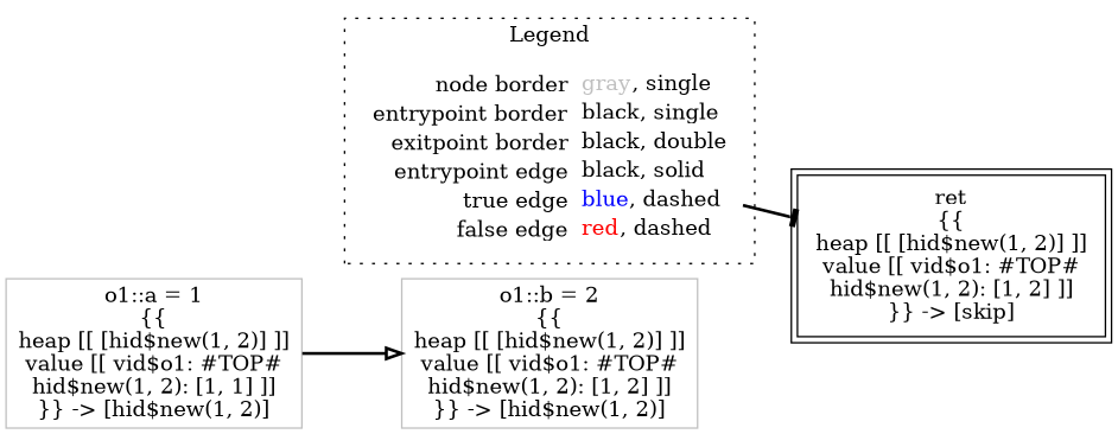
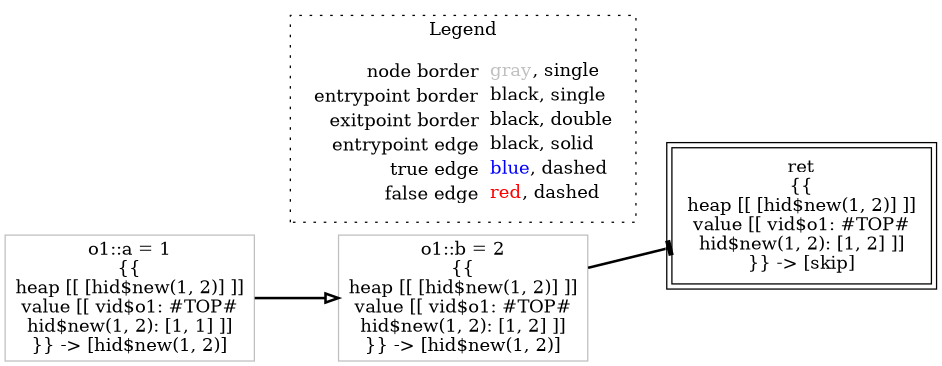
  digraph {
    rankdir=LR
    node [shape=rect color=gray]
    edge [color=black style=bold]
    n1 [label=<<table border="0" cellpadding="2" cellspacing="0" cellborder="0"><tr><td align="right">node border&nbsp;</td><td align="left"><font color="gray">gray</font>, single</td></tr><tr><td align="right">entrypoint border&nbsp;</td><td align="left"><font color="black">black</font>, single</td></tr><tr><td align="right">exitpoint border&nbsp;</td><td align="left"><font color="black">black</font>, double</td></tr><tr><td align="right">entrypoint edge&nbsp;</td><td align="left"><font color="black">black</font>, solid</td></tr><tr><td align="right">true edge&nbsp;</td><td align="left"><font color="blue">blue</font>, dashed</td></tr><tr><td align="right">false edge&nbsp;</td><td align="left"><font color="red">red</font>, dashed</td></tr></table>> shape=plaintext color=""]
    n2 [label=<o1::a = 1<BR/>{{<BR/>heap [[ [hid$new(1, 2)] ]]<BR/>value [[ vid$o1: #TOP#<BR/>hid$new(1, 2): [1, 1] ]]<BR/>}} -&gt; [hid$new(1, 2)]>]
    n3 [label=<o1::b = 2<BR/>{{<BR/>heap [[ [hid$new(1, 2)] ]]<BR/>value [[ vid$o1: #TOP#<BR/>hid$new(1, 2): [1, 2] ]]<BR/>}} -&gt; [hid$new(1, 2)]>]
    n4 [color=black label=<ret<BR/>{{<BR/>heap [[ [hid$new(1, 2)] ]]<BR/>value [[ vid$o1: #TOP#<BR/>hid$new(1, 2): [1, 2] ]]<BR/>}} -&gt; [skip]> peripheries=2]
    subgraph cluster_1 {
      label=Legend
      style=dotted
      n1
    }
    n2 -> n3 [arrowhead=onormal]
-   n1 -> n4 [arrowhead=tee]
+   n3 -> n4 [arrowhead=tee]
  }
